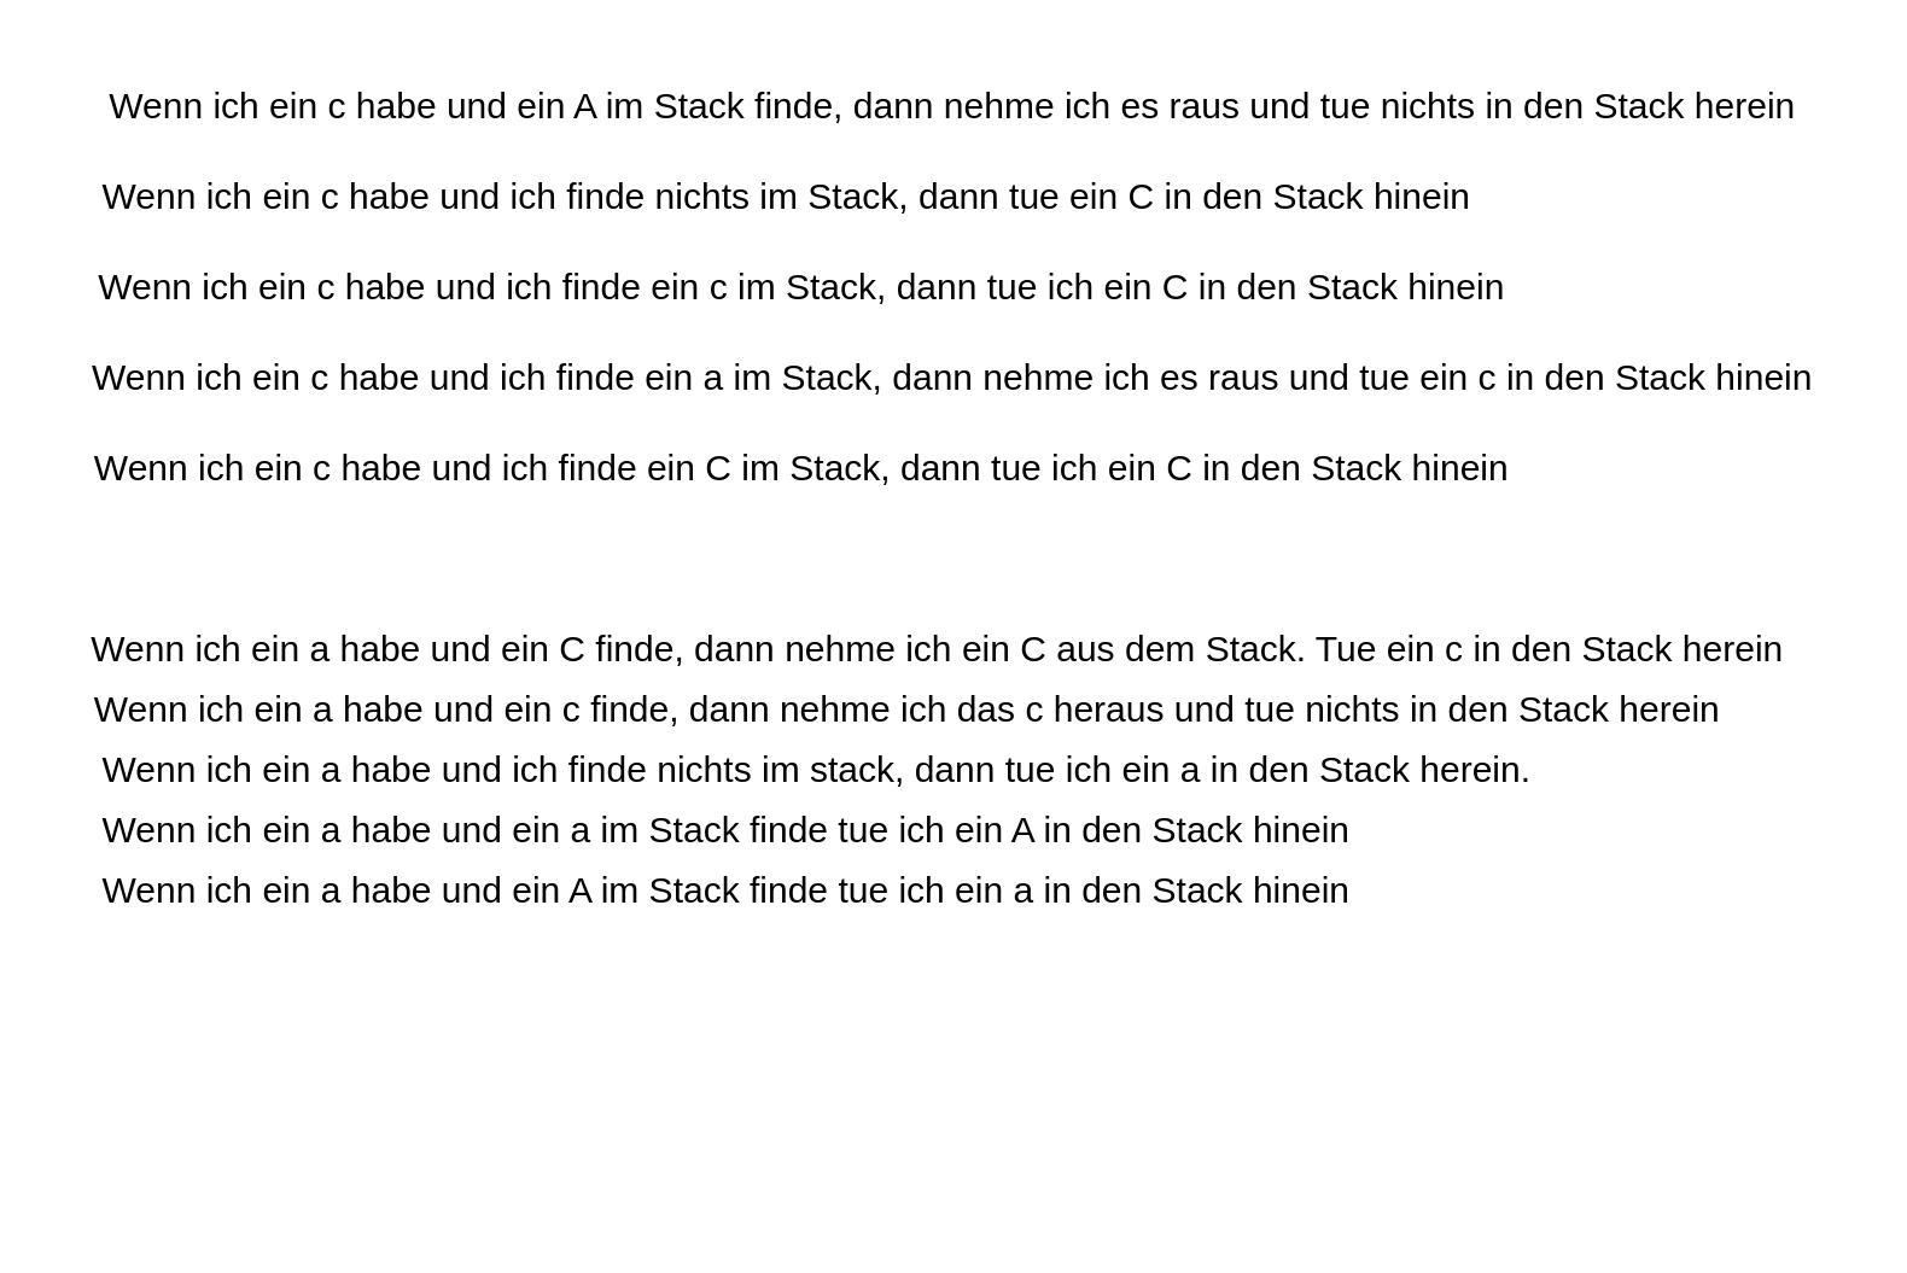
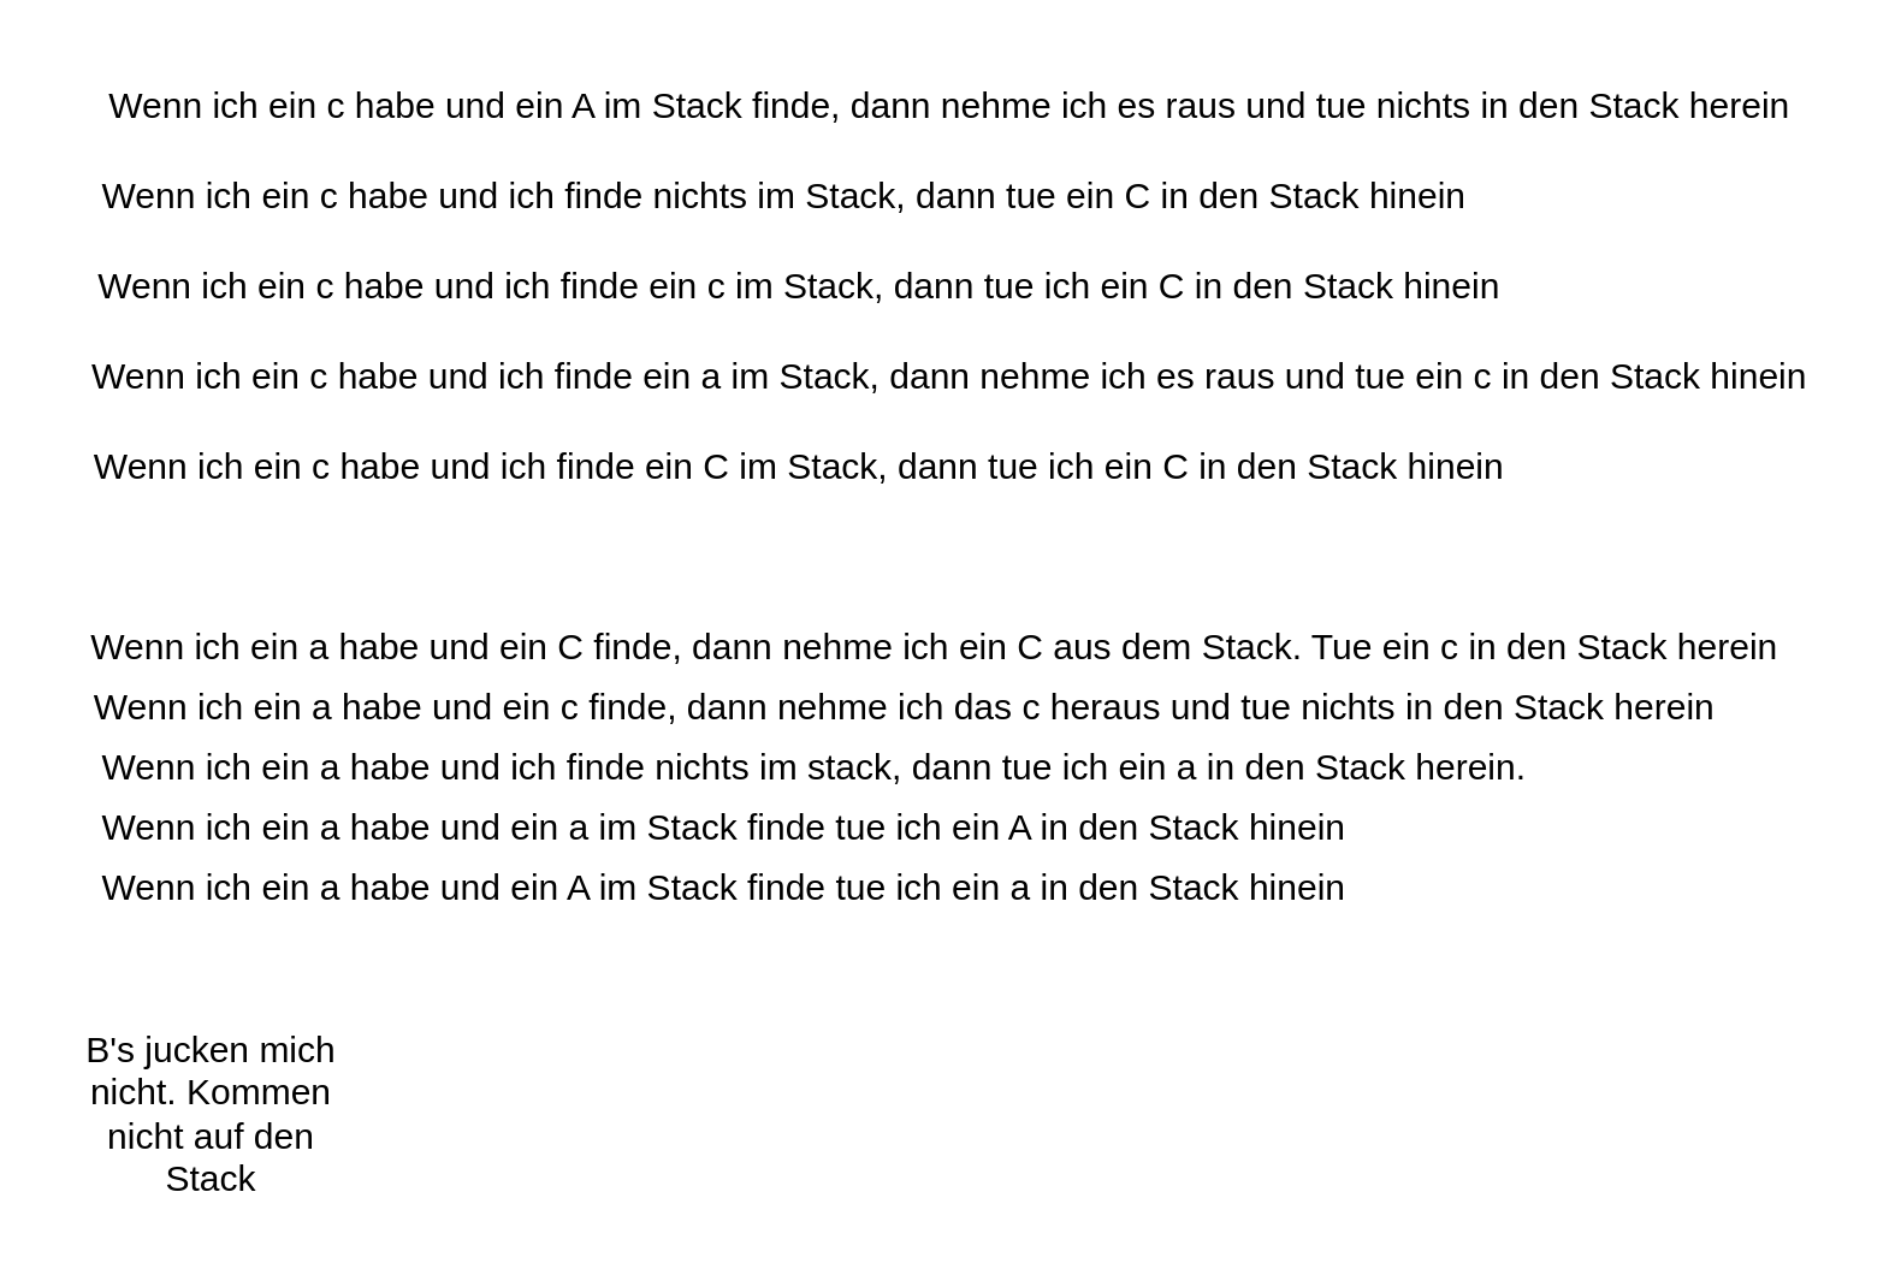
  <mxCell id="0" />
  <mxCell id="1" parent="0" />
+ <mxCell id="2" value="B's jucken mich nicht. Kommen nicht auf den Stack" style="text;html=1;align=center;verticalAlign=middle;whiteSpace=wrap;rounded=0;" vertex="1" parent="1"><mxGeometry y="340" width="100" height="60" as="geometry" x="20" /></mxCell>
  <mxCell id="3" value="Wenn ich ein a habe und ein C finde, dann nehme ich ein C aus dem Stack. Tue ein c in den Stack herein" style="text;html=1;align=center;verticalAlign=middle;resizable=0;points=[];autosize=1;strokeColor=none;fillColor=none;rotation=0;" vertex="1" parent="1"><mxGeometry y="200" width="580" height="30" as="geometry" x="20" /></mxCell>
  <mxCell id="4" value="Wenn ich ein c habe und ein A im Stack finde, dann nehme ich es raus und tue nichts in den Stack herein" style="text;html=1;align=center;verticalAlign=middle;resizable=0;points=[];autosize=1;strokeColor=none;fillColor=none;" vertex="1" parent="1"><mxGeometry x="25" y="20" width="580" height="30" as="geometry" /></mxCell>
  <mxCell id="5" value="Wenn ich ein a habe und ein c finde, dann nehme ich das c heraus und tue nichts in den Stack herein" style="text;html=1;align=center;verticalAlign=middle;resizable=0;points=[];autosize=1;strokeColor=none;fillColor=none;" vertex="1" parent="1"><mxGeometry y="220" width="560" height="30" as="geometry" x="20" /></mxCell>
  <mxCell id="6" value="Wenn ich ein a habe und ich finde nichts im stack, dann tue ich ein a in den Stack herein." style="text;html=1;align=center;verticalAlign=middle;resizable=0;points=[];autosize=1;strokeColor=none;fillColor=none;" vertex="1" parent="1"><mxGeometry y="240" width="500" height="30" as="geometry" x="20" /></mxCell>
  <mxCell id="7" value="Wenn ich ein a habe und ein a im Stack finde tue ich ein A in den Stack hinein" style="text;html=1;align=center;verticalAlign=middle;resizable=0;points=[];autosize=1;strokeColor=none;fillColor=none;" vertex="1" parent="1"><mxGeometry y="260" width="440" height="30" as="geometry" x="20" /></mxCell>
  <mxCell id="8" value="Wenn ich ein c habe und ich finde nichts im Stack, dann tue ein C in den Stack hinein" style="text;html=1;align=center;verticalAlign=middle;resizable=0;points=[];autosize=1;strokeColor=none;fillColor=none;" vertex="1" parent="1"><mxGeometry y="50" width="480" height="30" as="geometry" x="20" /></mxCell>
  <mxCell id="9" value="Wenn ich ein c habe und ich finde ein c im Stack, dann tue ich ein C in den Stack hinein" style="text;html=1;align=center;verticalAlign=middle;resizable=0;points=[];autosize=1;strokeColor=none;fillColor=none;" vertex="1" parent="1"><mxGeometry y="80" width="490" height="30" as="geometry" x="20" /></mxCell>
  <mxCell id="10" value="Wenn ich ein c habe und ich finde ein a im Stack, dann nehme ich es raus und tue ein c in den Stack hinein" style="text;html=1;align=center;verticalAlign=middle;resizable=0;points=[];autosize=1;strokeColor=none;fillColor=none;" vertex="1" parent="1"><mxGeometry y="110" width="590" height="30" as="geometry" x="20" /></mxCell>
  <mxCell id="11" value="Wenn ich ein a habe und ein A im Stack finde tue ich ein a in den Stack hinein" style="text;html=1;align=center;verticalAlign=middle;resizable=0;points=[];autosize=1;strokeColor=none;fillColor=none;" vertex="1" parent="1"><mxGeometry y="280" width="440" height="30" as="geometry" x="20" /></mxCell>
  <mxCell id="12" value="Wenn ich ein c habe und ich finde ein C im Stack, dann tue ich ein C in den Stack hinein" style="text;html=1;align=center;verticalAlign=middle;resizable=0;points=[];autosize=1;strokeColor=none;fillColor=none;" vertex="1" parent="1"><mxGeometry y="140" width="490" height="30" as="geometry" x="20" /></mxCell>
